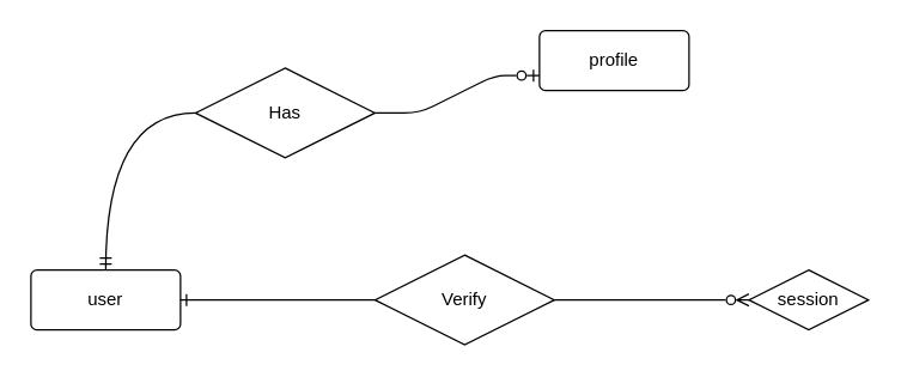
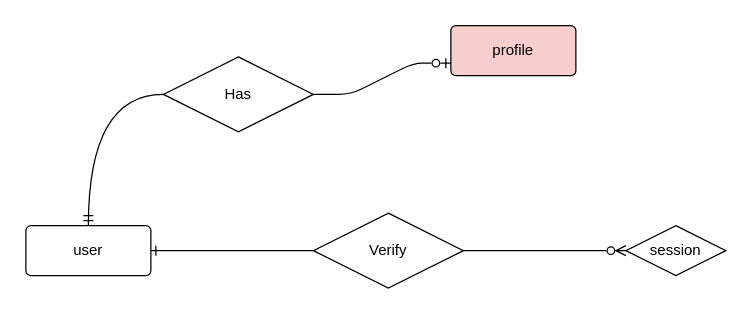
  <mxCell id="0" />
  <mxCell id="1" parent="0" />
  <mxCell id="2" value="user" style="rounded=1;arcSize=10;whiteSpace=wrap;html=1;align=center;" vertex="1" parent="1"><mxGeometry x="20" y="180" width="100" height="40" as="geometry" /></mxCell>
  <mxCell id="3" value="session" style="rhombus;arcSize=10;whiteSpace=wrap;html=1;align=center;" vertex="1" parent="1"><mxGeometry x="500" y="180" width="80" height="40" as="geometry" /></mxCell>
- <mxCell id="4" value="profile" style="rounded=1;arcSize=10;whiteSpace=wrap;html=1;align=center;" vertex="1" parent="1"><mxGeometry x="360" y="20" width="100" height="40" as="geometry" /></mxCell>
+ <mxCell id="4" value="profile" style="rounded=1;arcSize=10;whiteSpace=wrap;html=1;align=center;fillColor=#f8cecc;" vertex="1" parent="1"><mxGeometry x="360" y="20" width="100" height="40" as="geometry" /></mxCell>
  <mxCell id="5" style="html=1;exitX=0;exitY=0.5;exitDx=0;exitDy=0;entryX=0.5;entryY=0;entryDx=0;entryDy=0;edgeStyle=orthogonalEdgeStyle;endArrow=ERmandOne;endFill=0;curved=1;" edge="1" parent="1" source="6" target="2"><mxGeometry relative="1" as="geometry" /></mxCell>
  <mxCell id="6" value="Has" style="shape=rhombus;perimeter=rhombusPerimeter;whiteSpace=wrap;html=1;align=center;" vertex="1" parent="1"><mxGeometry x="130" y="45" width="120" height="60" as="geometry" /></mxCell>
  <mxCell id="7" value="" style="endArrow=ERzeroToOne;html=1;rounded=1;exitX=1;exitY=0.5;exitDx=0;exitDy=0;entryX=0;entryY=0.75;entryDx=0;entryDy=0;edgeStyle=entityRelationEdgeStyle;curved=0;endFill=0;" edge="1" parent="1" source="6" target="4"><mxGeometry relative="1" as="geometry"><mxPoint x="230" y="210" as="sourcePoint" /><mxPoint x="390" y="210" as="targetPoint" /></mxGeometry></mxCell>
  <mxCell id="8" style="edgeStyle=none;html=1;entryX=0;entryY=0.5;entryDx=0;entryDy=0;endArrow=ERzeroToMany;endFill=0;" edge="1" parent="1" source="10" target="3"><mxGeometry relative="1" as="geometry" /></mxCell>
  <mxCell id="9" style="edgeStyle=none;html=1;entryX=1;entryY=0.5;entryDx=0;entryDy=0;endArrow=ERone;endFill=0;" edge="1" parent="1" source="10" target="2"><mxGeometry relative="1" as="geometry" /></mxCell>
  <mxCell id="10" value="Verify" style="shape=rhombus;perimeter=rhombusPerimeter;whiteSpace=wrap;html=1;align=center;" vertex="1" parent="1"><mxGeometry x="250" y="170" width="120" height="60" as="geometry" /></mxCell>
